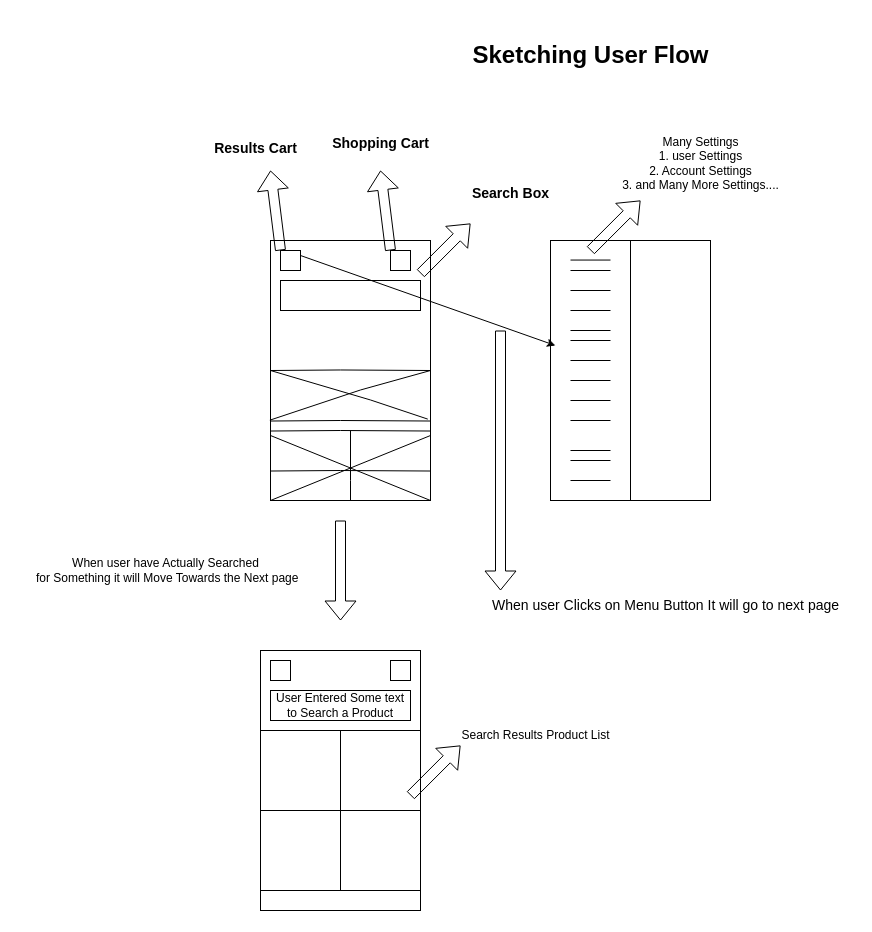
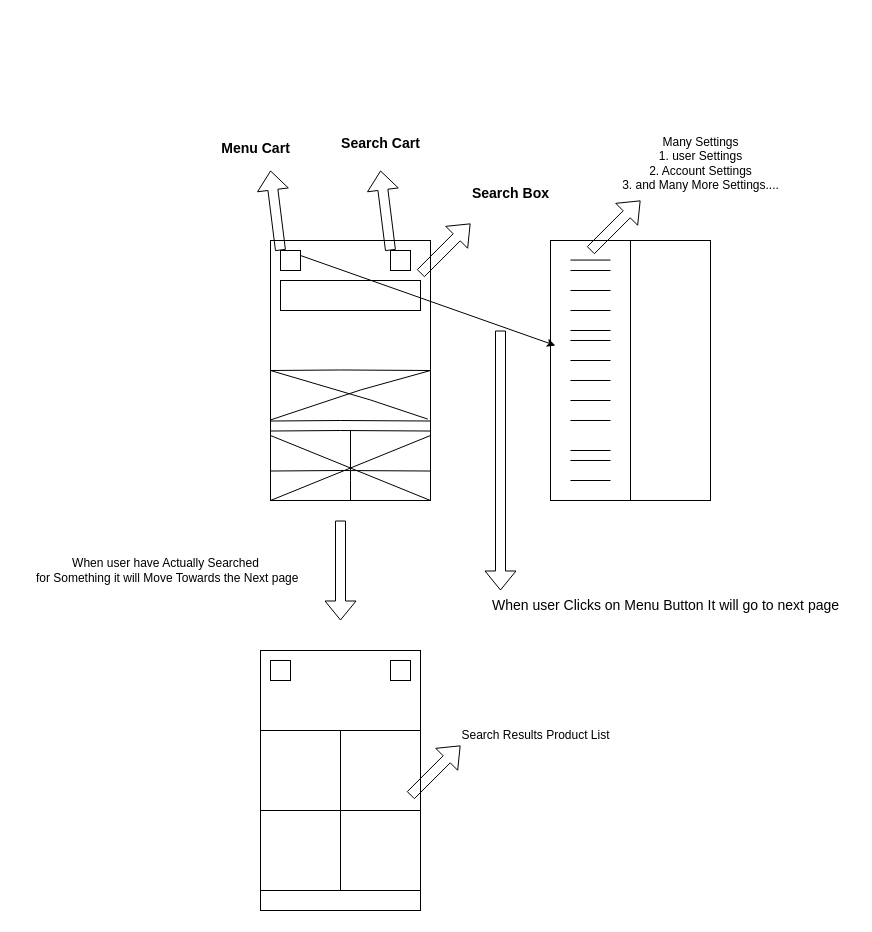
  <mxCell id="0" />
  <mxCell id="1" parent="0" />
- <mxCell id="2" value="&lt;h1&gt;Sketching User Flow&lt;/h1&gt;" style="text;html=1;align=center;verticalAlign=middle;resizable=0;points=[];autosize=1;strokeColor=none;fillColor=none;" vertex="1" parent="1"><mxGeometry x="460" y="20" width="260" height="70" as="geometry" /></mxCell>
  <mxCell id="3" value="" style="rounded=0;whiteSpace=wrap;html=1;" vertex="1" parent="1"><mxGeometry x="270" y="240" width="160" height="260" as="geometry" /></mxCell>
  <mxCell id="4" value="" style="endArrow=none;html=1;rounded=0;entryX=1;entryY=0.5;entryDx=0;entryDy=0;exitX=0;exitY=0.5;exitDx=0;exitDy=0;" edge="1" parent="1" source="3" target="3"><mxGeometry width="50" height="50" relative="1" as="geometry"><mxPoint x="300" y="369.47" as="sourcePoint" /><mxPoint x="380" y="369.47" as="targetPoint" /><Array as="points"><mxPoint x="340" y="369.47" /></Array></mxGeometry></mxCell>
  <mxCell id="5" value="" style="endArrow=none;html=1;rounded=0;entryX=1;entryY=0.5;entryDx=0;entryDy=0;exitX=0;exitY=0.5;exitDx=0;exitDy=0;" edge="1" parent="1"><mxGeometry width="50" height="50" relative="1" as="geometry"><mxPoint x="270" y="420.53" as="sourcePoint" /><mxPoint x="430" y="420.53" as="targetPoint" /><Array as="points"><mxPoint x="340" y="420" /></Array></mxGeometry></mxCell>
  <mxCell id="6" value="" style="endArrow=none;html=1;rounded=0;entryX=1;entryY=0.5;entryDx=0;entryDy=0;exitX=-0.004;exitY=0.691;exitDx=0;exitDy=0;exitPerimeter=0;" edge="1" parent="1" source="3" target="3"><mxGeometry width="50" height="50" relative="1" as="geometry"><mxPoint x="290" y="390" as="sourcePoint" /><mxPoint x="450" y="390" as="targetPoint" /><Array as="points"><mxPoint x="360" y="389.47" /></Array></mxGeometry></mxCell>
  <mxCell id="7" value="" style="endArrow=none;html=1;rounded=0;entryX=0.983;entryY=0.687;entryDx=0;entryDy=0;exitX=0;exitY=0.5;exitDx=0;exitDy=0;entryPerimeter=0;" edge="1" parent="1" source="3" target="3"><mxGeometry width="50" height="50" relative="1" as="geometry"><mxPoint x="300" y="400" as="sourcePoint" /><mxPoint x="460" y="400" as="targetPoint" /><Array as="points"><mxPoint x="370" y="399.47" /></Array></mxGeometry></mxCell>
  <mxCell id="8" value="" style="endArrow=none;html=1;rounded=0;entryX=1;entryY=0.5;entryDx=0;entryDy=0;exitX=0;exitY=0.5;exitDx=0;exitDy=0;" edge="1" parent="1"><mxGeometry width="50" height="50" relative="1" as="geometry"><mxPoint x="270" y="430.53" as="sourcePoint" /><mxPoint x="430" y="430.53" as="targetPoint" /><Array as="points"><mxPoint x="340" y="430" /></Array></mxGeometry></mxCell>
  <mxCell id="9" value="" style="endArrow=none;html=1;rounded=0;entryX=1;entryY=0.5;entryDx=0;entryDy=0;exitX=0;exitY=0.5;exitDx=0;exitDy=0;" edge="1" parent="1"><mxGeometry width="50" height="50" relative="1" as="geometry"><mxPoint x="270" y="470.53" as="sourcePoint" /><mxPoint x="430" y="470.53" as="targetPoint" /><Array as="points"><mxPoint x="340" y="470" /></Array></mxGeometry></mxCell>
  <mxCell id="10" value="" style="endArrow=none;html=1;rounded=0;entryX=1;entryY=1;entryDx=0;entryDy=0;exitX=0;exitY=0.75;exitDx=0;exitDy=0;" edge="1" parent="1" source="3" target="3"><mxGeometry width="50" height="50" relative="1" as="geometry"><mxPoint x="340" y="440" as="sourcePoint" /><mxPoint x="500" y="440" as="targetPoint" /><Array as="points" /></mxGeometry></mxCell>
  <mxCell id="11" value="" style="endArrow=none;html=1;rounded=0;entryX=1;entryY=0.75;entryDx=0;entryDy=0;exitX=0;exitY=1;exitDx=0;exitDy=0;" edge="1" parent="1" source="3" target="3"><mxGeometry width="50" height="50" relative="1" as="geometry"><mxPoint x="350" y="450" as="sourcePoint" /><mxPoint x="510" y="450" as="targetPoint" /><Array as="points" /></mxGeometry></mxCell>
  <mxCell id="12" value="" style="endArrow=none;html=1;rounded=0;entryX=0.5;entryY=1;entryDx=0;entryDy=0;" edge="1" parent="1" target="3"><mxGeometry width="50" height="50" relative="1" as="geometry"><mxPoint x="350" y="430" as="sourcePoint" /><mxPoint x="520" y="460" as="targetPoint" /><Array as="points"><mxPoint x="350" y="480" /></Array></mxGeometry></mxCell>
  <mxCell id="13" value="" style="rounded=0;whiteSpace=wrap;html=1;" vertex="1" parent="1"><mxGeometry x="280" y="280" width="140" height="30" as="geometry" /></mxCell>
  <mxCell id="14" value="" style="shape=flexArrow;endArrow=classic;html=1;rounded=0;" edge="1" parent="1"><mxGeometry width="50" height="50" relative="1" as="geometry"><mxPoint x="420" y="273" as="sourcePoint" /><mxPoint x="470" y="223" as="targetPoint" /></mxGeometry></mxCell>
  <mxCell id="15" value="&lt;h3&gt;Search Box&lt;/h3&gt;" style="text;html=1;align=center;verticalAlign=middle;resizable=0;points=[];autosize=1;strokeColor=none;fillColor=none;" vertex="1" parent="1"><mxGeometry x="460" y="163" width="100" height="60" as="geometry" /></mxCell>
  <mxCell id="16" value="" style="rounded=0;whiteSpace=wrap;html=1;" vertex="1" parent="1"><mxGeometry x="390" y="250" width="20" height="20" as="geometry" /></mxCell>
  <mxCell id="17" value="" style="shape=flexArrow;endArrow=classic;html=1;rounded=0;" edge="1" parent="1"><mxGeometry width="50" height="50" relative="1" as="geometry"><mxPoint x="390" y="250" as="sourcePoint" /><mxPoint x="380" y="170" as="targetPoint" /></mxGeometry></mxCell>
- <mxCell id="18" value="&lt;h3&gt;Shopping Cart&lt;/h3&gt;" style="text;html=1;align=center;verticalAlign=middle;resizable=0;points=[];autosize=1;strokeColor=none;fillColor=none;" vertex="1" parent="1"><mxGeometry x="320" y="113" width="120" height="60" as="geometry" /></mxCell>
+ <mxCell id="18" value="&lt;h3&gt;Search Cart&lt;/h3&gt;" style="text;html=1;align=center;verticalAlign=middle;resizable=0;points=[];autosize=1;strokeColor=none;fillColor=none;" vertex="1" parent="1"><mxGeometry x="320" y="113" width="120" height="60" as="geometry" /></mxCell>
  <mxCell id="19" value="" style="rounded=0;whiteSpace=wrap;html=1;" vertex="1" parent="1"><mxGeometry x="280" y="250" width="20" height="20" as="geometry" /></mxCell>
  <mxCell id="20" value="" style="shape=flexArrow;endArrow=classic;html=1;rounded=0;" edge="1" parent="1"><mxGeometry width="50" height="50" relative="1" as="geometry"><mxPoint x="280" y="250" as="sourcePoint" /><mxPoint x="270" y="170" as="targetPoint" /></mxGeometry></mxCell>
- <mxCell id="21" value="&lt;h3&gt;Results Cart&lt;/h3&gt;&lt;div&gt;&lt;br&gt;&lt;/div&gt;" style="text;html=1;align=center;verticalAlign=middle;resizable=0;points=[];autosize=1;strokeColor=none;fillColor=none;" vertex="1" parent="1"><mxGeometry x="210" y="120" width="90" height="70" as="geometry" /></mxCell>
+ <mxCell id="21" value="&lt;h3&gt;Menu Cart&lt;/h3&gt;&lt;div&gt;&lt;br&gt;&lt;/div&gt;" style="text;html=1;align=center;verticalAlign=middle;resizable=0;points=[];autosize=1;strokeColor=none;fillColor=none;" vertex="1" parent="1"><mxGeometry x="210" y="120" width="90" height="70" as="geometry" /></mxCell>
  <mxCell id="22" value="" style="rounded=0;whiteSpace=wrap;html=1;" vertex="1" parent="1"><mxGeometry x="550" y="240" width="160" height="260" as="geometry" /></mxCell>
  <mxCell id="23" value="" style="endArrow=classic;html=1;rounded=0;exitX=1;exitY=0.25;exitDx=0;exitDy=0;entryX=0.031;entryY=0.404;entryDx=0;entryDy=0;entryPerimeter=0;" edge="1" parent="1" source="19" target="22"><mxGeometry width="50" height="50" relative="1" as="geometry"><mxPoint x="590" y="420" as="sourcePoint" /><mxPoint x="640" y="370" as="targetPoint" /></mxGeometry></mxCell>
  <mxCell id="24" value="" style="shape=flexArrow;endArrow=classic;html=1;rounded=0;fillColor=light-dark(transparent,#00FF00);" edge="1" parent="1"><mxGeometry width="50" height="50" relative="1" as="geometry"><mxPoint x="500" y="330" as="sourcePoint" /><mxPoint x="500" y="590" as="targetPoint" /></mxGeometry></mxCell>
  <mxCell id="25" value="&lt;font style=&quot;font-size: 14px;&quot;&gt;When user Clicks on Menu Button It will go to next page&lt;/font&gt;" style="text;html=1;align=center;verticalAlign=middle;resizable=0;points=[];autosize=1;strokeColor=none;fillColor=none;" vertex="1" parent="1"><mxGeometry x="480" y="590" width="370" height="30" as="geometry" /></mxCell>
  <mxCell id="26" value="" style="endArrow=none;html=1;rounded=0;entryX=0.5;entryY=0;entryDx=0;entryDy=0;exitX=0.5;exitY=1;exitDx=0;exitDy=0;" edge="1" parent="1" source="22" target="22"><mxGeometry width="50" height="50" relative="1" as="geometry"><mxPoint x="860" y="330" as="sourcePoint" /><mxPoint x="910" y="280" as="targetPoint" /></mxGeometry></mxCell>
  <mxCell id="27" value="" style="endArrow=none;html=1;rounded=0;" edge="1" parent="1"><mxGeometry width="50" height="50" relative="1" as="geometry"><mxPoint x="570" y="270" as="sourcePoint" /><mxPoint x="610" y="270" as="targetPoint" /></mxGeometry></mxCell>
  <mxCell id="28" value="" style="endArrow=none;html=1;rounded=0;" edge="1" parent="1"><mxGeometry width="50" height="50" relative="1" as="geometry"><mxPoint x="570" y="290" as="sourcePoint" /><mxPoint x="610" y="290" as="targetPoint" /></mxGeometry></mxCell>
  <mxCell id="29" value="" style="endArrow=none;html=1;rounded=0;" edge="1" parent="1"><mxGeometry width="50" height="50" relative="1" as="geometry"><mxPoint x="570" y="310" as="sourcePoint" /><mxPoint x="610" y="310" as="targetPoint" /></mxGeometry></mxCell>
  <mxCell id="30" value="" style="endArrow=none;html=1;rounded=0;" edge="1" parent="1"><mxGeometry width="50" height="50" relative="1" as="geometry"><mxPoint x="570" y="259.55" as="sourcePoint" /><mxPoint x="610" y="259.55" as="targetPoint" /></mxGeometry></mxCell>
  <mxCell id="31" value="" style="endArrow=none;html=1;rounded=0;" edge="1" parent="1"><mxGeometry width="50" height="50" relative="1" as="geometry"><mxPoint x="570" y="330" as="sourcePoint" /><mxPoint x="610" y="330" as="targetPoint" /></mxGeometry></mxCell>
  <mxCell id="32" value="" style="endArrow=none;html=1;rounded=0;" edge="1" parent="1"><mxGeometry width="50" height="50" relative="1" as="geometry"><mxPoint x="570" y="340" as="sourcePoint" /><mxPoint x="610" y="340" as="targetPoint" /></mxGeometry></mxCell>
  <mxCell id="33" value="" style="endArrow=none;html=1;rounded=0;" edge="1" parent="1"><mxGeometry width="50" height="50" relative="1" as="geometry"><mxPoint x="570" y="360" as="sourcePoint" /><mxPoint x="610" y="360" as="targetPoint" /></mxGeometry></mxCell>
  <mxCell id="34" value="" style="endArrow=none;html=1;rounded=0;" edge="1" parent="1"><mxGeometry width="50" height="50" relative="1" as="geometry"><mxPoint x="570" y="380" as="sourcePoint" /><mxPoint x="610" y="380" as="targetPoint" /></mxGeometry></mxCell>
  <mxCell id="35" value="" style="endArrow=none;html=1;rounded=0;" edge="1" parent="1"><mxGeometry width="50" height="50" relative="1" as="geometry"><mxPoint x="570" y="400" as="sourcePoint" /><mxPoint x="610" y="400" as="targetPoint" /></mxGeometry></mxCell>
  <mxCell id="36" value="" style="endArrow=none;html=1;rounded=0;" edge="1" parent="1"><mxGeometry width="50" height="50" relative="1" as="geometry"><mxPoint x="570" y="420" as="sourcePoint" /><mxPoint x="610" y="420" as="targetPoint" /></mxGeometry></mxCell>
  <mxCell id="37" value="" style="endArrow=none;html=1;rounded=0;" edge="1" parent="1"><mxGeometry width="50" height="50" relative="1" as="geometry"><mxPoint x="570" y="460" as="sourcePoint" /><mxPoint x="610" y="460" as="targetPoint" /></mxGeometry></mxCell>
  <mxCell id="38" value="" style="endArrow=none;html=1;rounded=0;" edge="1" parent="1"><mxGeometry width="50" height="50" relative="1" as="geometry"><mxPoint x="570" y="450" as="sourcePoint" /><mxPoint x="610" y="450" as="targetPoint" /></mxGeometry></mxCell>
  <mxCell id="39" value="" style="endArrow=none;html=1;rounded=0;" edge="1" parent="1"><mxGeometry width="50" height="50" relative="1" as="geometry"><mxPoint x="570" y="480" as="sourcePoint" /><mxPoint x="610" y="480" as="targetPoint" /></mxGeometry></mxCell>
  <mxCell id="40" value="" style="shape=flexArrow;endArrow=classic;html=1;rounded=0;fillColor=light-dark(transparent,#009900);" edge="1" parent="1"><mxGeometry width="50" height="50" relative="1" as="geometry"><mxPoint x="590" y="250" as="sourcePoint" /><mxPoint x="640" y="200" as="targetPoint" /></mxGeometry></mxCell>
  <mxCell id="41" value="Many Settings&lt;div&gt;1. user Settings&lt;/div&gt;&lt;div&gt;2. Account Settings&lt;/div&gt;&lt;div&gt;3. and Many More Settings....&lt;/div&gt;" style="text;html=1;align=center;verticalAlign=middle;resizable=0;points=[];autosize=1;strokeColor=none;fillColor=none;" vertex="1" parent="1"><mxGeometry x="610" y="128" width="180" height="70" as="geometry" /></mxCell>
  <mxCell id="42" value="" style="shape=flexArrow;endArrow=classic;html=1;rounded=0;" edge="1" parent="1"><mxGeometry width="50" height="50" relative="1" as="geometry"><mxPoint x="340" y="520" as="sourcePoint" /><mxPoint x="340" y="620" as="targetPoint" /></mxGeometry></mxCell>
  <mxCell id="43" value="" style="rounded=0;whiteSpace=wrap;html=1;" vertex="1" parent="1"><mxGeometry x="260" y="650" width="160" height="260" as="geometry" /></mxCell>
  <mxCell id="44" value="When user have Actually Searched&lt;div&gt;&amp;nbsp;for Something it will Move Towards the Next page&lt;/div&gt;" style="text;html=1;align=center;verticalAlign=middle;resizable=0;points=[];autosize=1;strokeColor=none;fillColor=none;" vertex="1" parent="1"><mxGeometry x="20" y="550" width="290" height="40" as="geometry" /></mxCell>
- <mxCell id="45" value="User Entered Some text to Search a Product" style="rounded=0;whiteSpace=wrap;html=1;" vertex="1" parent="1"><mxGeometry x="270" y="690" width="140" height="30" as="geometry" /></mxCell>
  <mxCell id="46" value="" style="rounded=0;whiteSpace=wrap;html=1;" vertex="1" parent="1"><mxGeometry x="390" y="660" width="20" height="20" as="geometry" /></mxCell>
  <mxCell id="47" value="" style="rounded=0;whiteSpace=wrap;html=1;" vertex="1" parent="1"><mxGeometry x="270" y="660" width="20" height="20" as="geometry" /></mxCell>
  <mxCell id="48" value="" style="whiteSpace=wrap;html=1;aspect=fixed;" vertex="1" parent="1"><mxGeometry x="260" y="730" width="80" height="80" as="geometry" /></mxCell>
  <mxCell id="49" value="" style="whiteSpace=wrap;html=1;aspect=fixed;" vertex="1" parent="1"><mxGeometry x="340" y="730" width="80" height="80" as="geometry" /></mxCell>
  <mxCell id="50" value="" style="whiteSpace=wrap;html=1;aspect=fixed;" vertex="1" parent="1"><mxGeometry x="260" y="810" width="80" height="80" as="geometry" /></mxCell>
  <mxCell id="51" value="" style="whiteSpace=wrap;html=1;aspect=fixed;" vertex="1" parent="1"><mxGeometry x="340" y="810" width="80" height="80" as="geometry" /></mxCell>
  <mxCell id="52" value="" style="shape=flexArrow;endArrow=classic;html=1;rounded=0;fillColor=light-dark(transparent,#33FF33);strokeColor=light-dark(#000000,#1A1A1A);" edge="1" parent="1"><mxGeometry width="50" height="50" relative="1" as="geometry"><mxPoint x="410" y="795" as="sourcePoint" /><mxPoint x="460" y="745" as="targetPoint" /></mxGeometry></mxCell>
  <mxCell id="53" value="Search Results Product List" style="text;html=1;align=center;verticalAlign=middle;resizable=0;points=[];autosize=1;strokeColor=none;fillColor=none;" vertex="1" parent="1"><mxGeometry x="450" y="720" width="170" height="30" as="geometry" /></mxCell>
